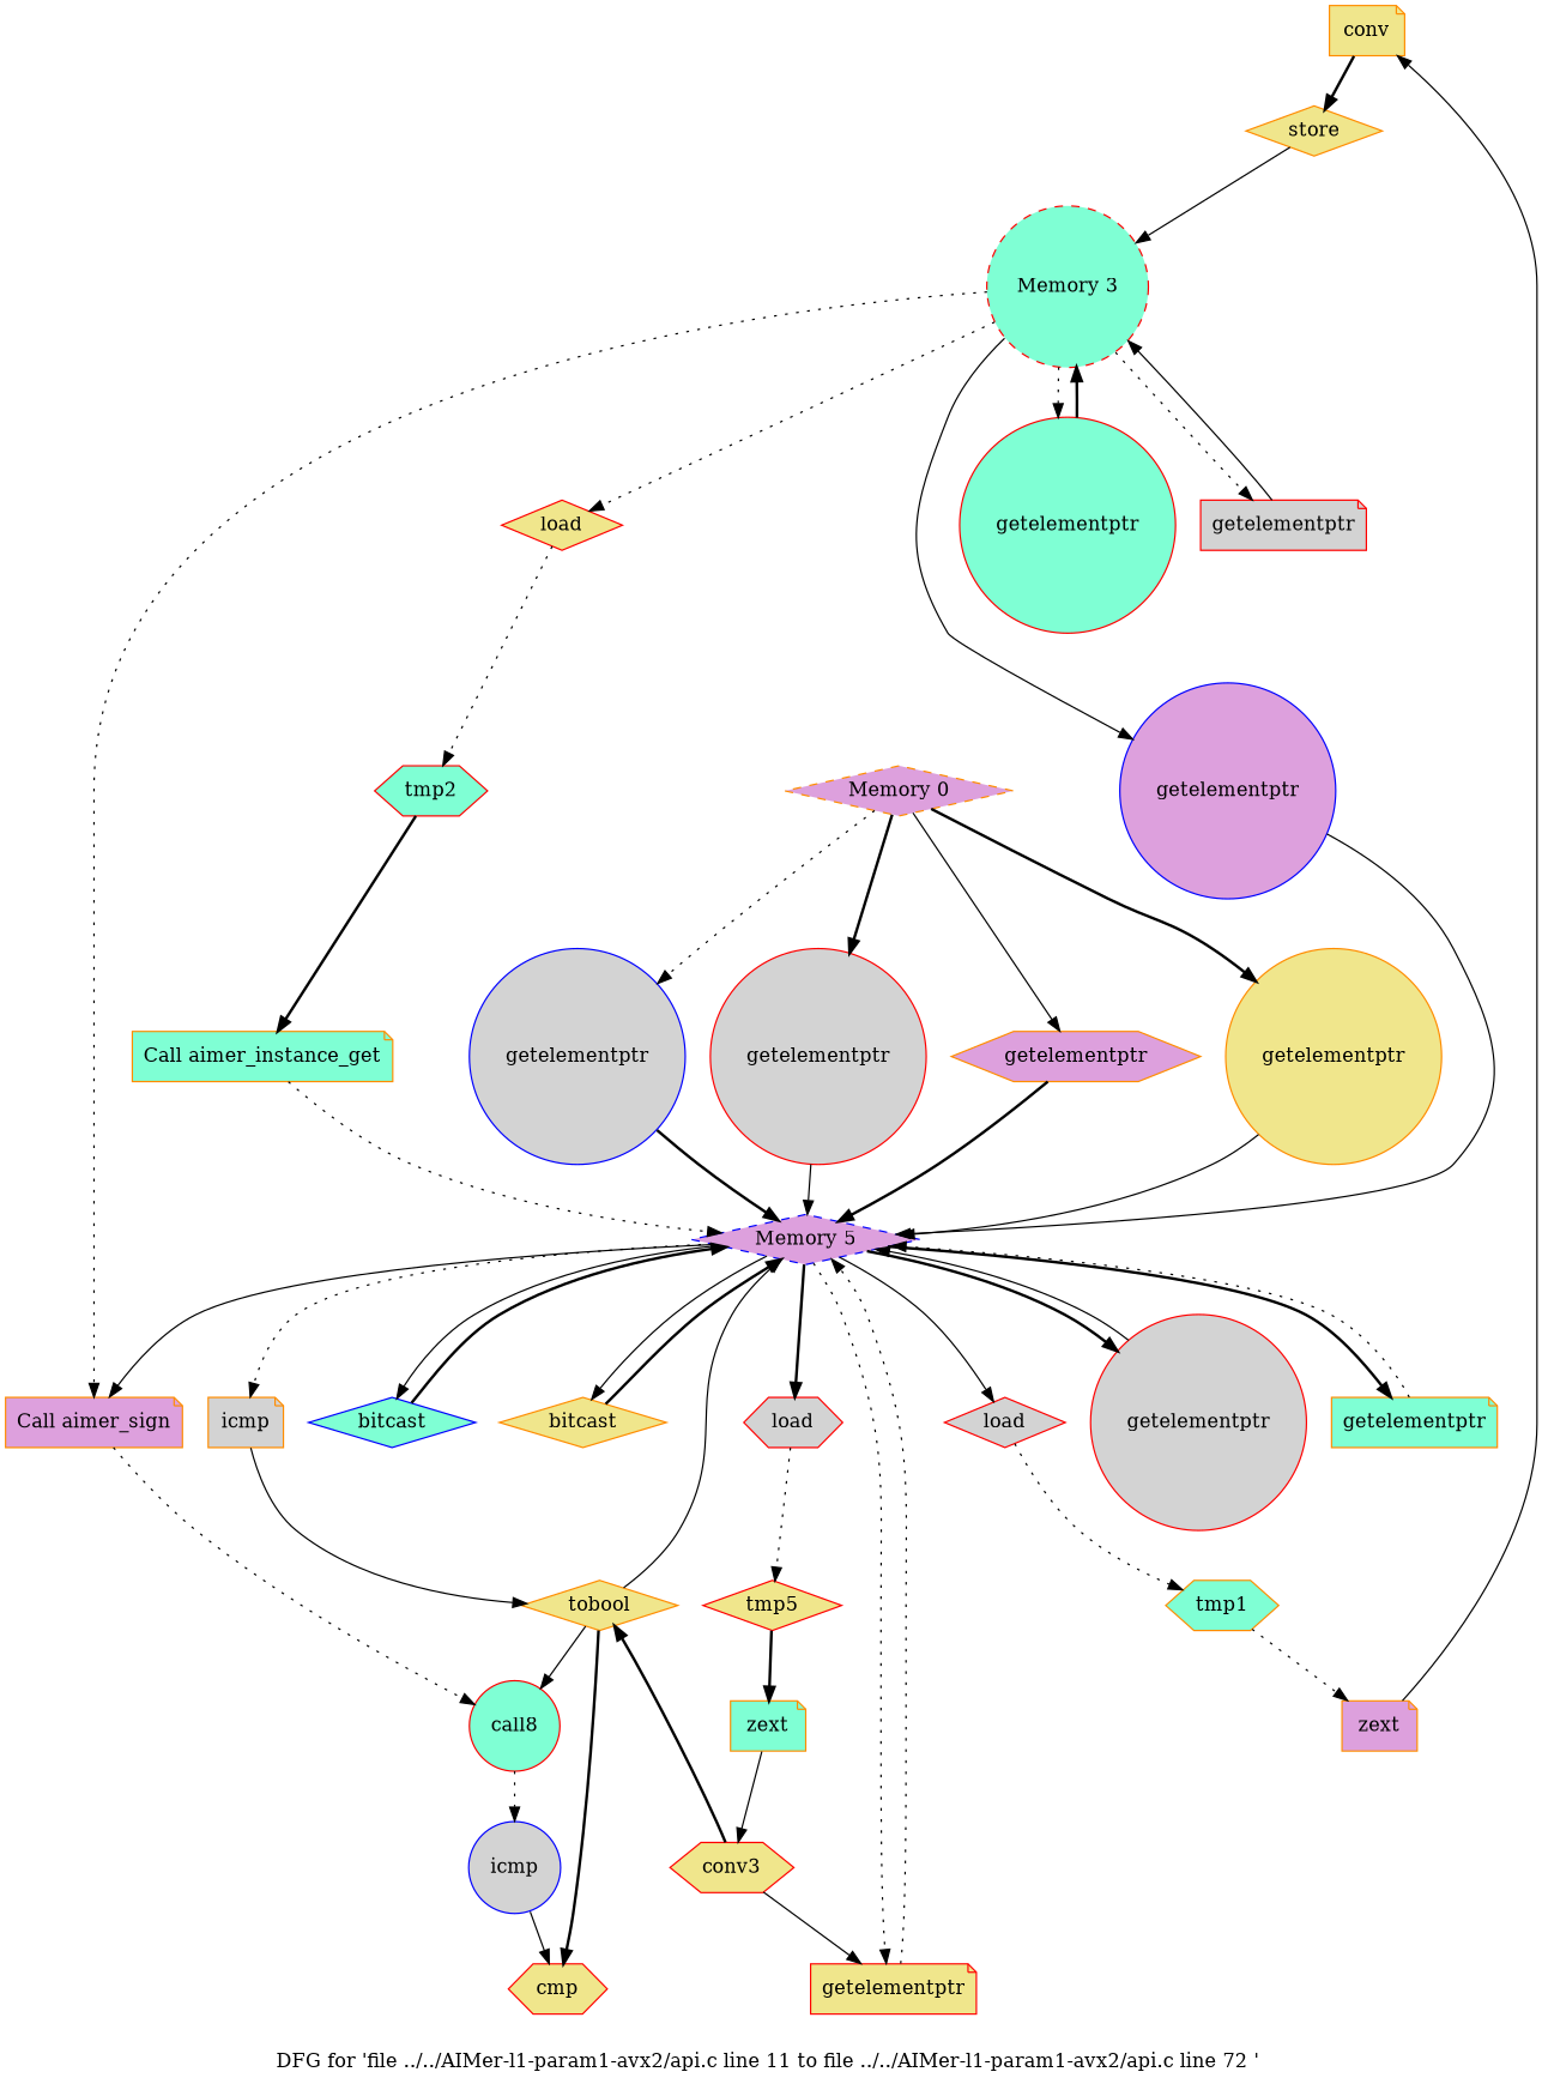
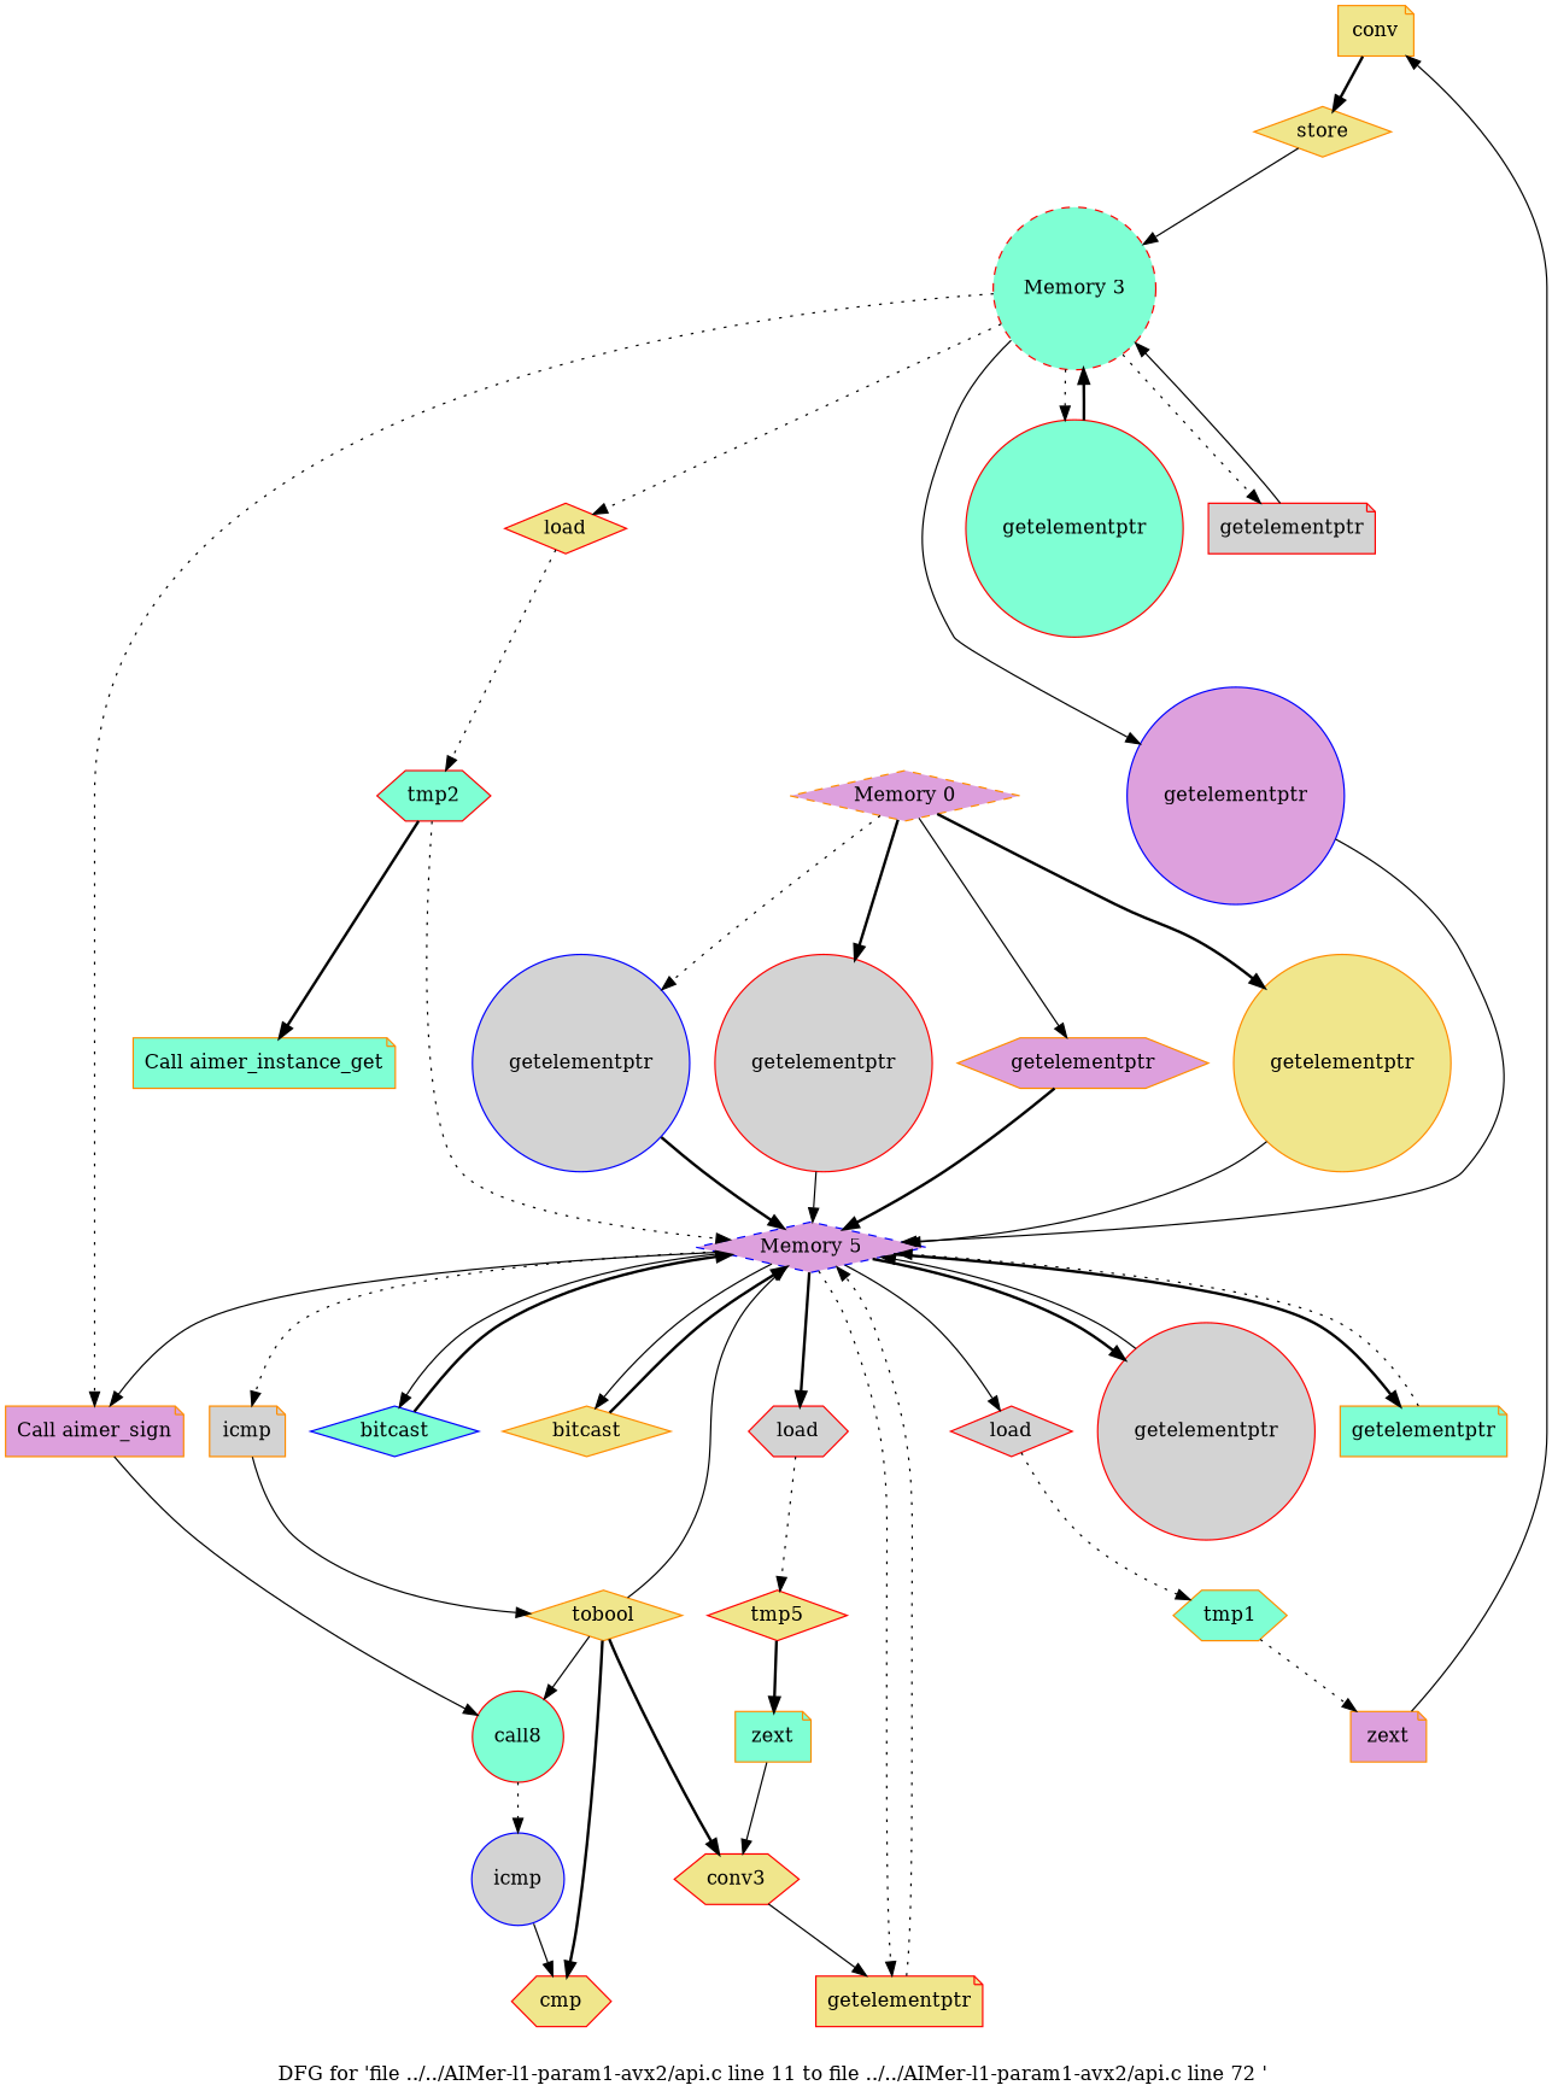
  digraph {
    label="DFG for 'file ../../AIMer-l1-param1-avx2/api.c line 11 to file ../../AIMer-l1-param1-avx2/api.c line 72 ' "
    node [color=darkorange fillcolor=khaki shape=note style="solid,filled"]
    edge [style=solid]
    n1 [label=conv]
    n2 [label=store shape=diamond]
    n3 [color=red fillcolor=aquamarine label="Memory 3" shape=circle style="dashed,filled"]
    n4 [fillcolor=plum label="Call aimer_sign"]
    n5 [color=red fillcolor=aquamarine label=getelementptr shape=circle]
    n6 [color=red fillcolor=lightgrey label=getelementptr]
    n7 [color=red label=load shape=diamond]
    n8 [color=blue fillcolor=plum label=getelementptr shape=circle]
    n9 [color=red fillcolor=lightgrey label=load shape=diamond]
    n10 [fillcolor=aquamarine label=tmp1 shape=hexagon]
    n11 [fillcolor=plum label=zext]
    n12 [label=getelementptr shape=circle]
    n13 [color=blue fillcolor=plum label="Memory 5" shape=diamond style="dashed,filled"]
    n14 [color=red label=getelementptr]
    n15 [fillcolor=lightgrey label=icmp]
    n16 [color=red fillcolor=lightgrey label=getelementptr shape=circle]
    n17 [fillcolor=aquamarine label=getelementptr]
    n18 [color=red fillcolor=lightgrey label=load shape=hexagon]
    n19 [color=blue fillcolor=aquamarine label=bitcast shape=diamond]
    n20 [label=bitcast shape=diamond]
    n21 [color=red fillcolor=aquamarine label=call8 shape=circle]
    n22 [label=tobool shape=diamond]
    n23 [color=red label=tmp5 shape=diamond]
    n24 [color=blue fillcolor=lightgrey label=icmp shape=circle]
    n25 [color=red label=cmp shape=hexagon]
    n26 [color=red label=conv3 shape=hexagon]
    n27 [fillcolor=aquamarine label=zext]
    n28 [color=red fillcolor=aquamarine label=tmp2 shape=hexagon]
    n29 [fillcolor=aquamarine label="Call aimer_instance_get"]
    n30 [fillcolor=plum label="Memory 0" shape=diamond style="dashed,filled"]
    n31 [color=blue fillcolor=lightgrey label=getelementptr shape=circle]
    n32 [color=red fillcolor=lightgrey label=getelementptr shape=circle]
    n33 [fillcolor=plum label=getelementptr shape=hexagon]
    n1 -> n2 [style=bold]
    n2 -> n3
    n3 -> n4 [style=dotted]
    n3 -> n5 [style=dotted]
    n3 -> n6 [style=dotted]
    n3 -> n7 [style=dotted]
    n3 -> n8
-   n4 -> n21 [style=dotted]
+   n4 -> n21
    n5 -> n3 [style=bold]
    n6 -> n3
    n7 -> n28 [style=dotted]
    n8 -> n13
    n9 -> n10 [style=dotted]
    n10 -> n11 [style=dotted]
    n11 -> n1
    n12 -> n13
    n13 -> n4
    n13 -> n9
    n13 -> n14 [style=dotted]
    n13 -> n15 [style=dotted]
    n13 -> n16 [style=bold]
    n13 -> n17 [style=bold]
    n13 -> n18 [style=bold]
    n13 -> n19
    n13 -> n20
    n14 -> n13 [style=dotted]
    n15 -> n22
    n16 -> n13
    n17 -> n13 [style=dotted]
    n18 -> n23 [style=dotted]
    n19 -> n13 [style=bold]
    n20 -> n13 [style=bold]
    n21 -> n24 [style=dotted]
    n22 -> n13
    n22 -> n21
    n22 -> n25 [style=bold]
-   n26 -> n22 [style=bold]
+   n22 -> n26 [style=bold]
    n23 -> n27 [style=bold]
    n24 -> n25
    n26 -> n14
    n27 -> n26
    n28 -> n29 [style=bold]
-   n29 -> n13 [style=dotted]
+   n28 -> n13 [style=dotted]
    n30 -> n12 [style=bold]
    n30 -> n31 [style=dotted]
    n30 -> n32 [style=bold]
    n30 -> n33
    n31 -> n13 [style=bold]
    n32 -> n13
    n33 -> n13 [style=bold]
  }
